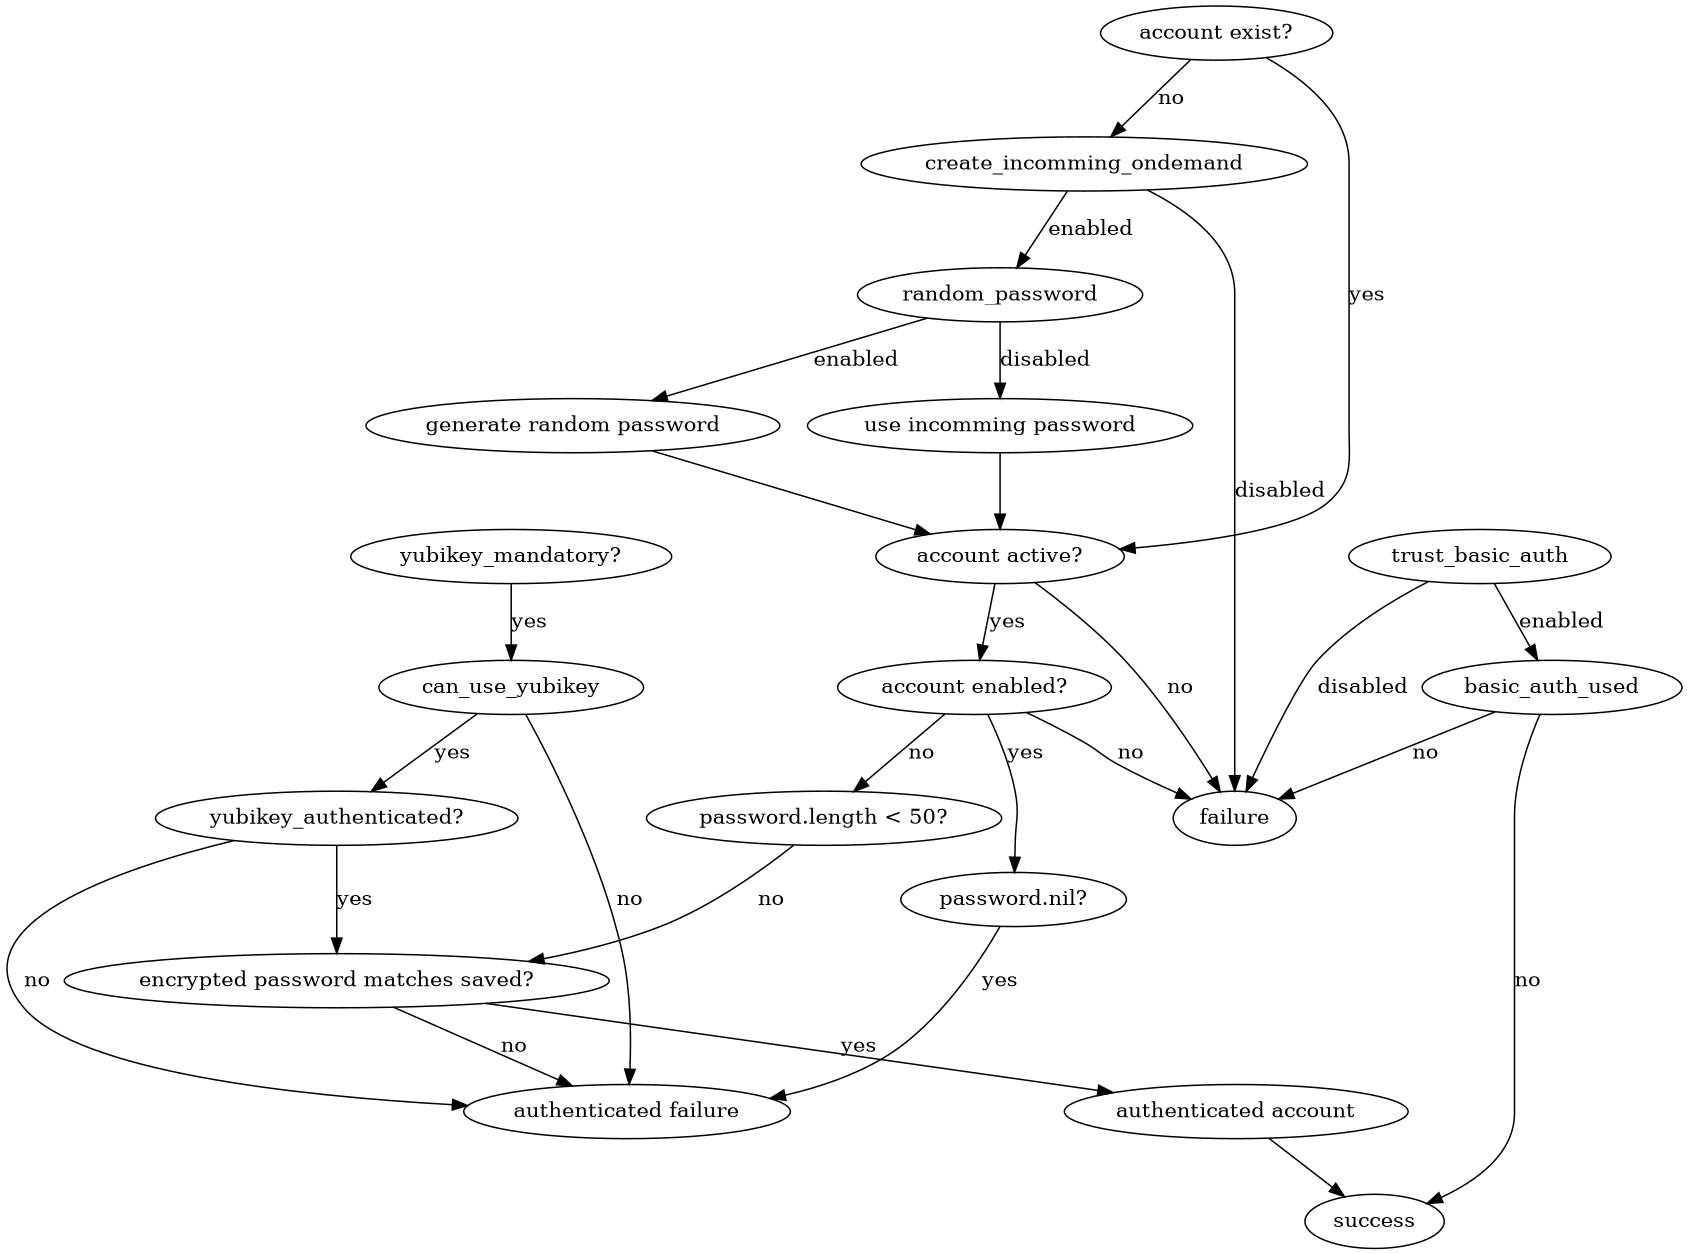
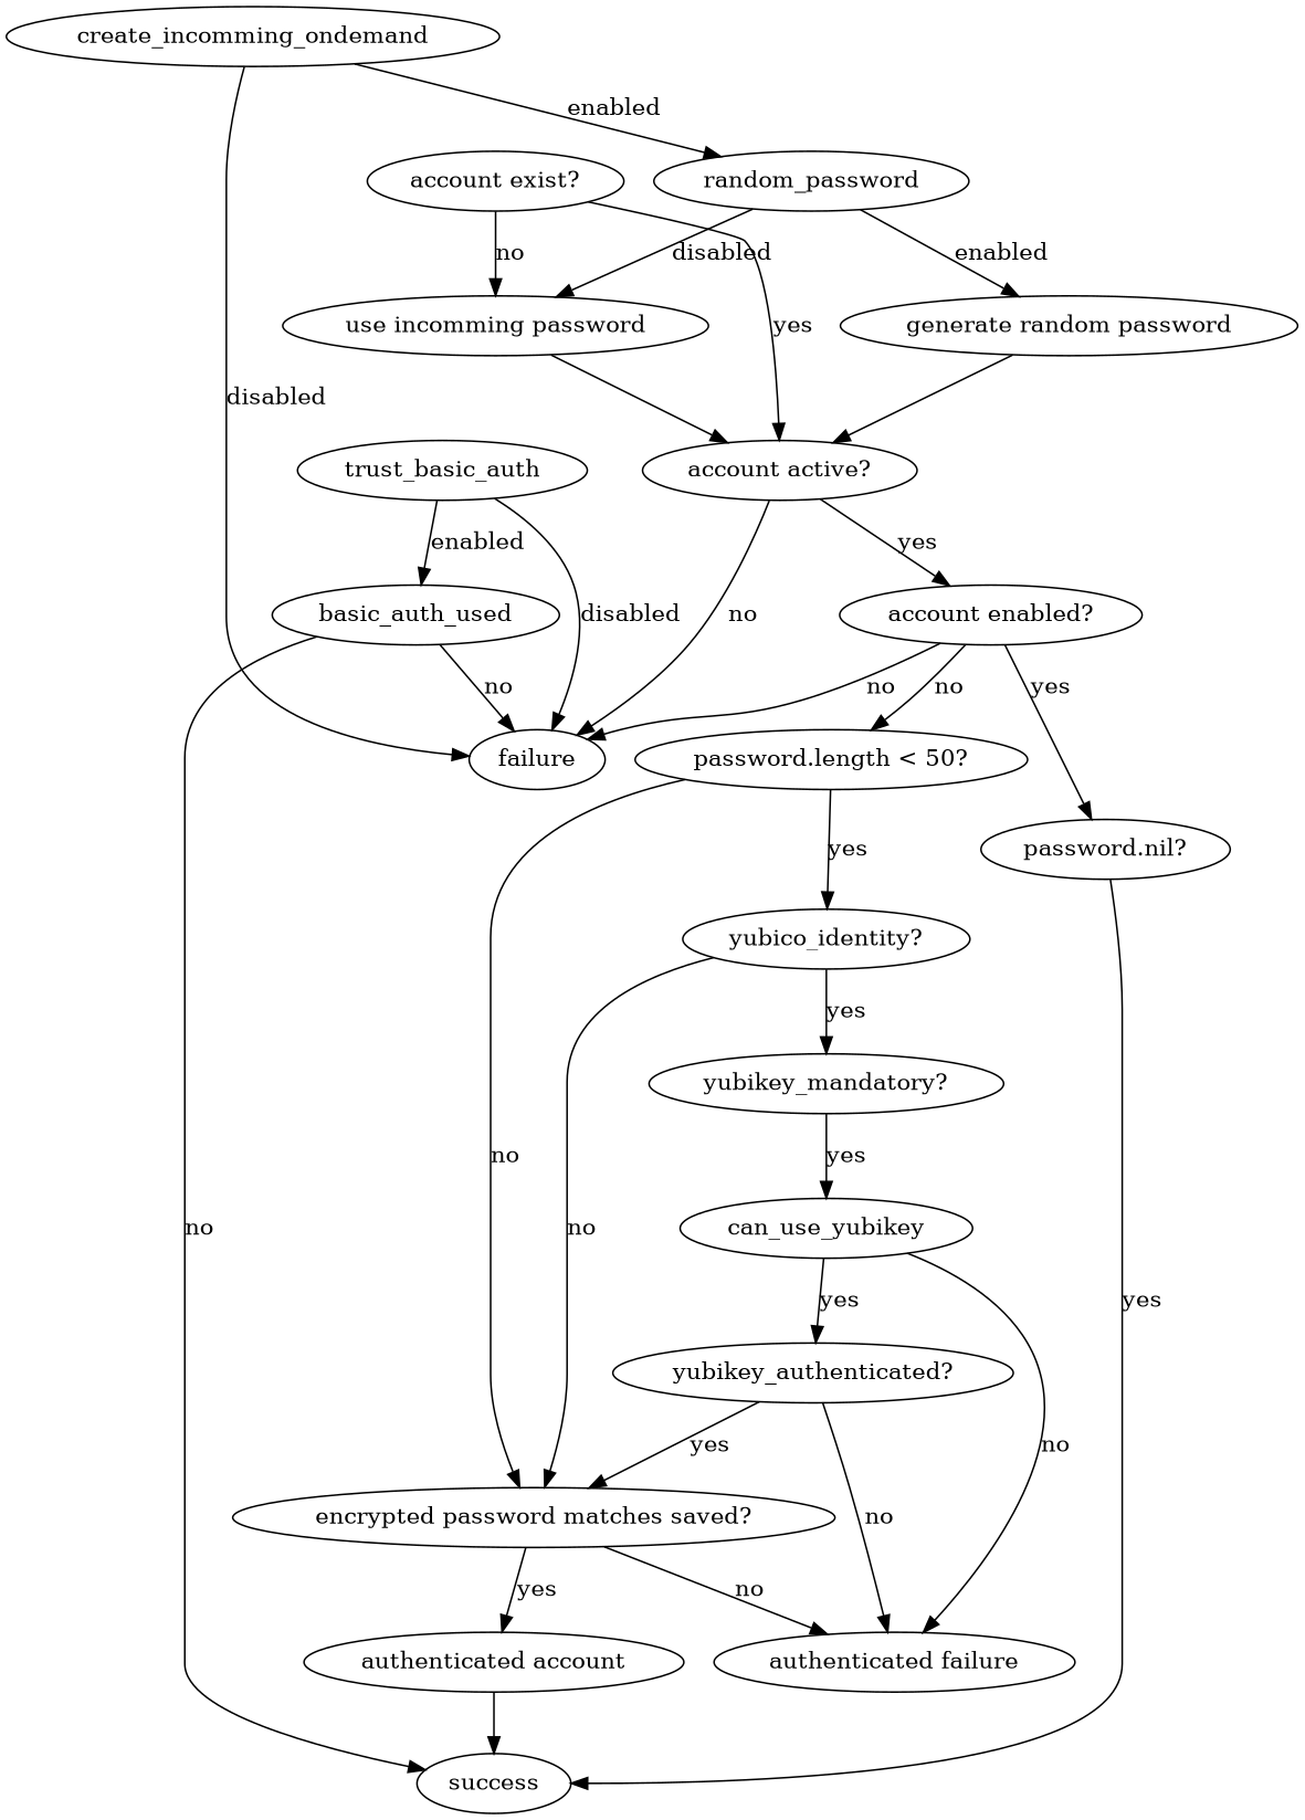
  digraph {
    n1 [label=create_incomming_ondemand]
    failure
    random_password
    "generate random password"
    "use incomming password"
    "account active?"
+   "yubico_identity?"
    "encrypted password matches saved?"
    "yubikey_mandatory?"
    can_use_yubikey
    "authenticated failure"
    "yubikey_authenticated?"
    "password.nil?"
    "password.length < 50?"
    n15 [label="authenticated account"]
    "account exist?"
    "account enabled?"
    trust_basic_auth
    success
    basic_auth_used
    subgraph sub_1 {
      color=purple
      label=authenticate
      "account exist?"
      "account enabled?"
      trust_basic_auth
      success
      basic_auth_used
      subgraph sub_2 {
        color=purple
        label="create account"
        n1
        failure
        random_password
        "generate random password"
        "use incomming password"
        "account active?"
      }
      subgraph sub_3 {
        color=purple
        label="authenticated?"
        "password.nil?"
        "password.length < 50?"
        n15
        subgraph sub_4 {
          color=purple
          label=yubico
+         "yubico_identity?"
          "encrypted password matches saved?"
          "yubikey_mandatory?"
          can_use_yubikey
          "authenticated failure"
          "yubikey_authenticated?"
        }
      }
    }
    n1 -> failure [label=disabled]
    n1 -> random_password [label=enabled]
    random_password -> "generate random password" [label=enabled]
    random_password -> "use incomming password" [label=disabled]
    "generate random password" -> "account active?"
    "use incomming password" -> "account active?"
    "account active?" -> failure [label=no]
    "account active?" -> "account enabled?" [label=yes]
+   "yubico_identity?" -> "encrypted password matches saved?" [label=no]
+   "yubico_identity?" -> "yubikey_mandatory?" [label=yes]
    "encrypted password matches saved?" -> "authenticated failure" [label=no]
    "encrypted password matches saved?" -> n15 [label=yes]
    "yubikey_mandatory?" -> can_use_yubikey [label=yes]
    can_use_yubikey -> "authenticated failure" [label=no]
    can_use_yubikey -> "yubikey_authenticated?" [label=yes]
    "yubikey_authenticated?" -> "encrypted password matches saved?" [label=yes]
    "yubikey_authenticated?" -> "authenticated failure" [label=no]
-   "password.nil?" -> "authenticated failure" [label=yes]
+   "password.nil?" -> success [label=yes]
+   "password.length < 50?" -> "yubico_identity?" [label=yes]
    "password.length < 50?" -> "encrypted password matches saved?" [label=no]
    n15 -> success
-   "account exist?" -> n1 [label=no]
+   "account exist?" -> "use incomming password" [label=no]
    "account exist?" -> "account active?" [label=yes]
    "account enabled?" -> failure [label=no]
    "account enabled?" -> "password.nil?" [label=yes]
    "account enabled?" -> "password.length < 50?" [label=no]
    trust_basic_auth -> failure [label=disabled]
    trust_basic_auth -> basic_auth_used [label=enabled]
    basic_auth_used -> failure [label=no]
    basic_auth_used -> success [label=no]
  }
